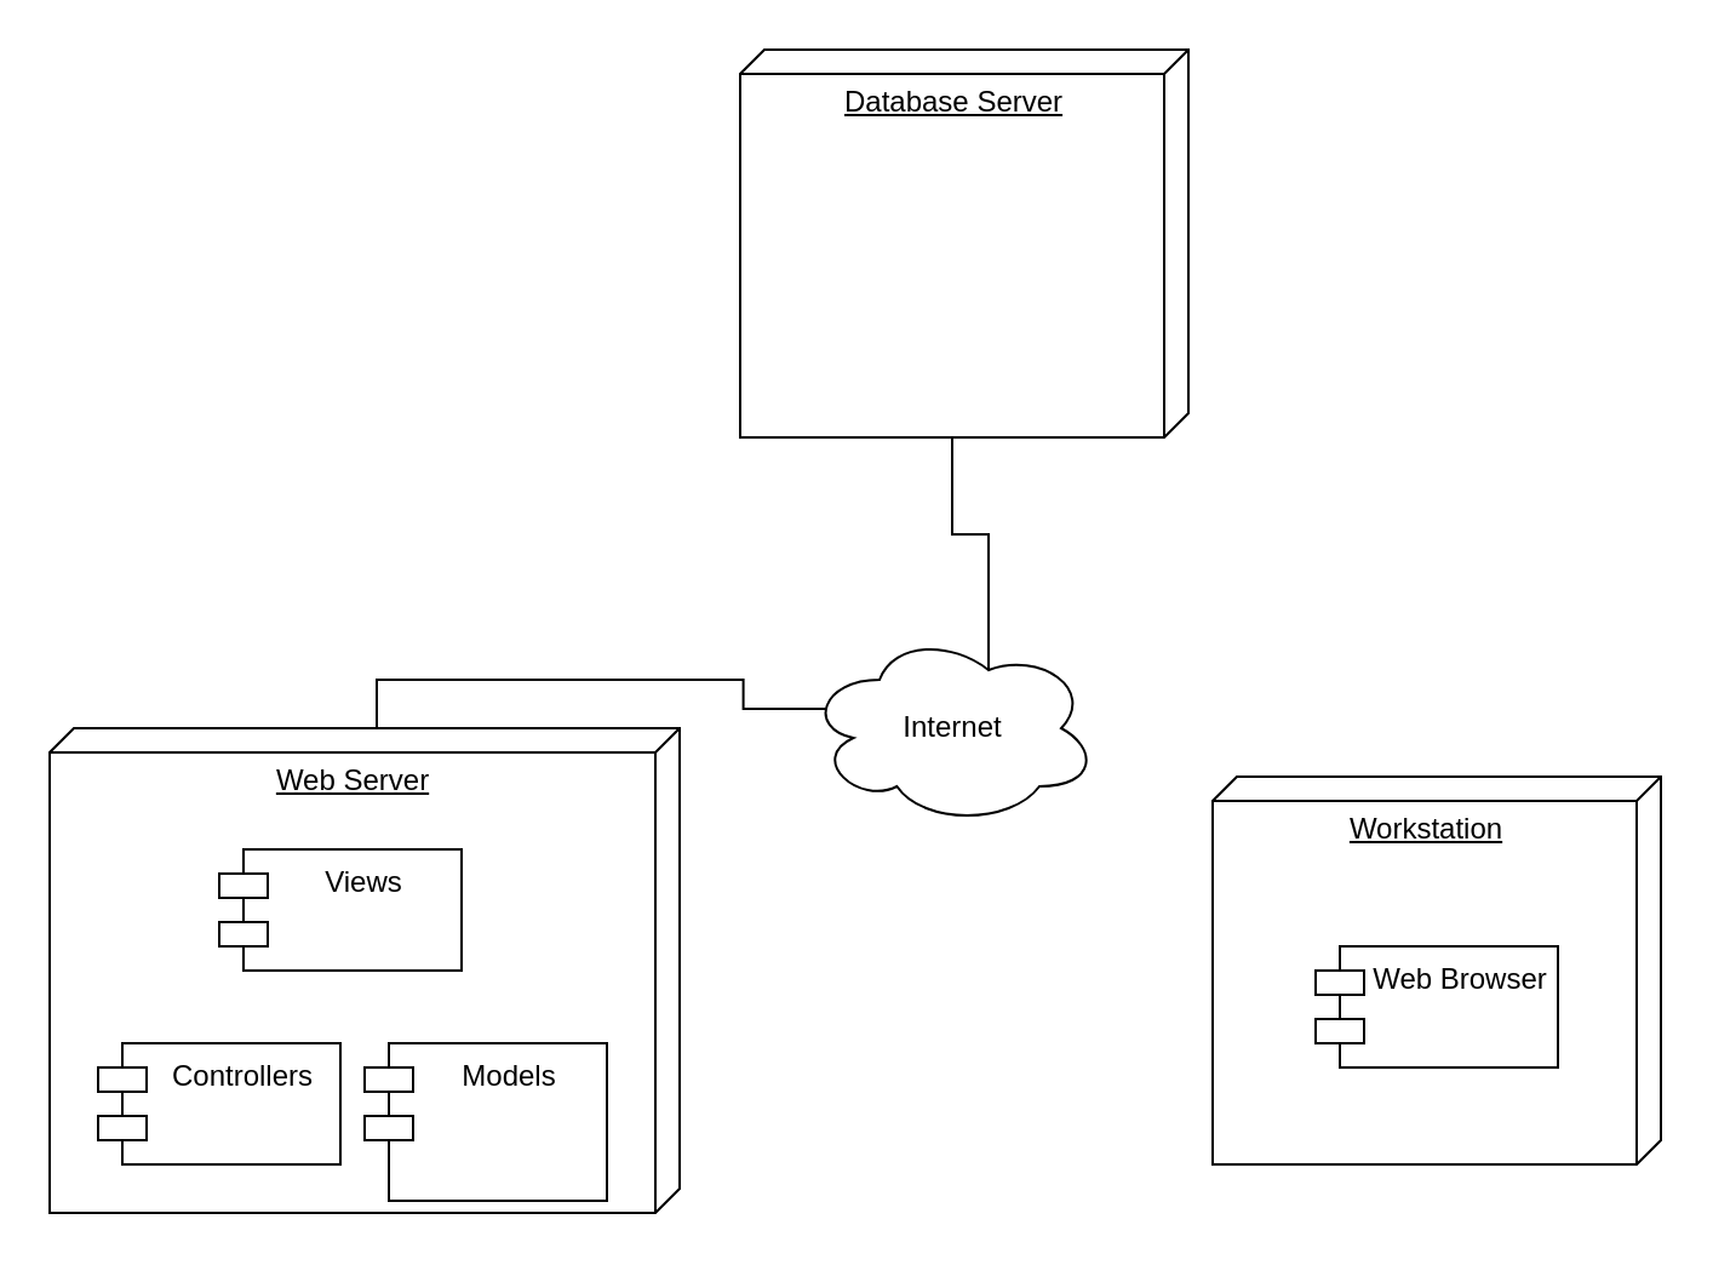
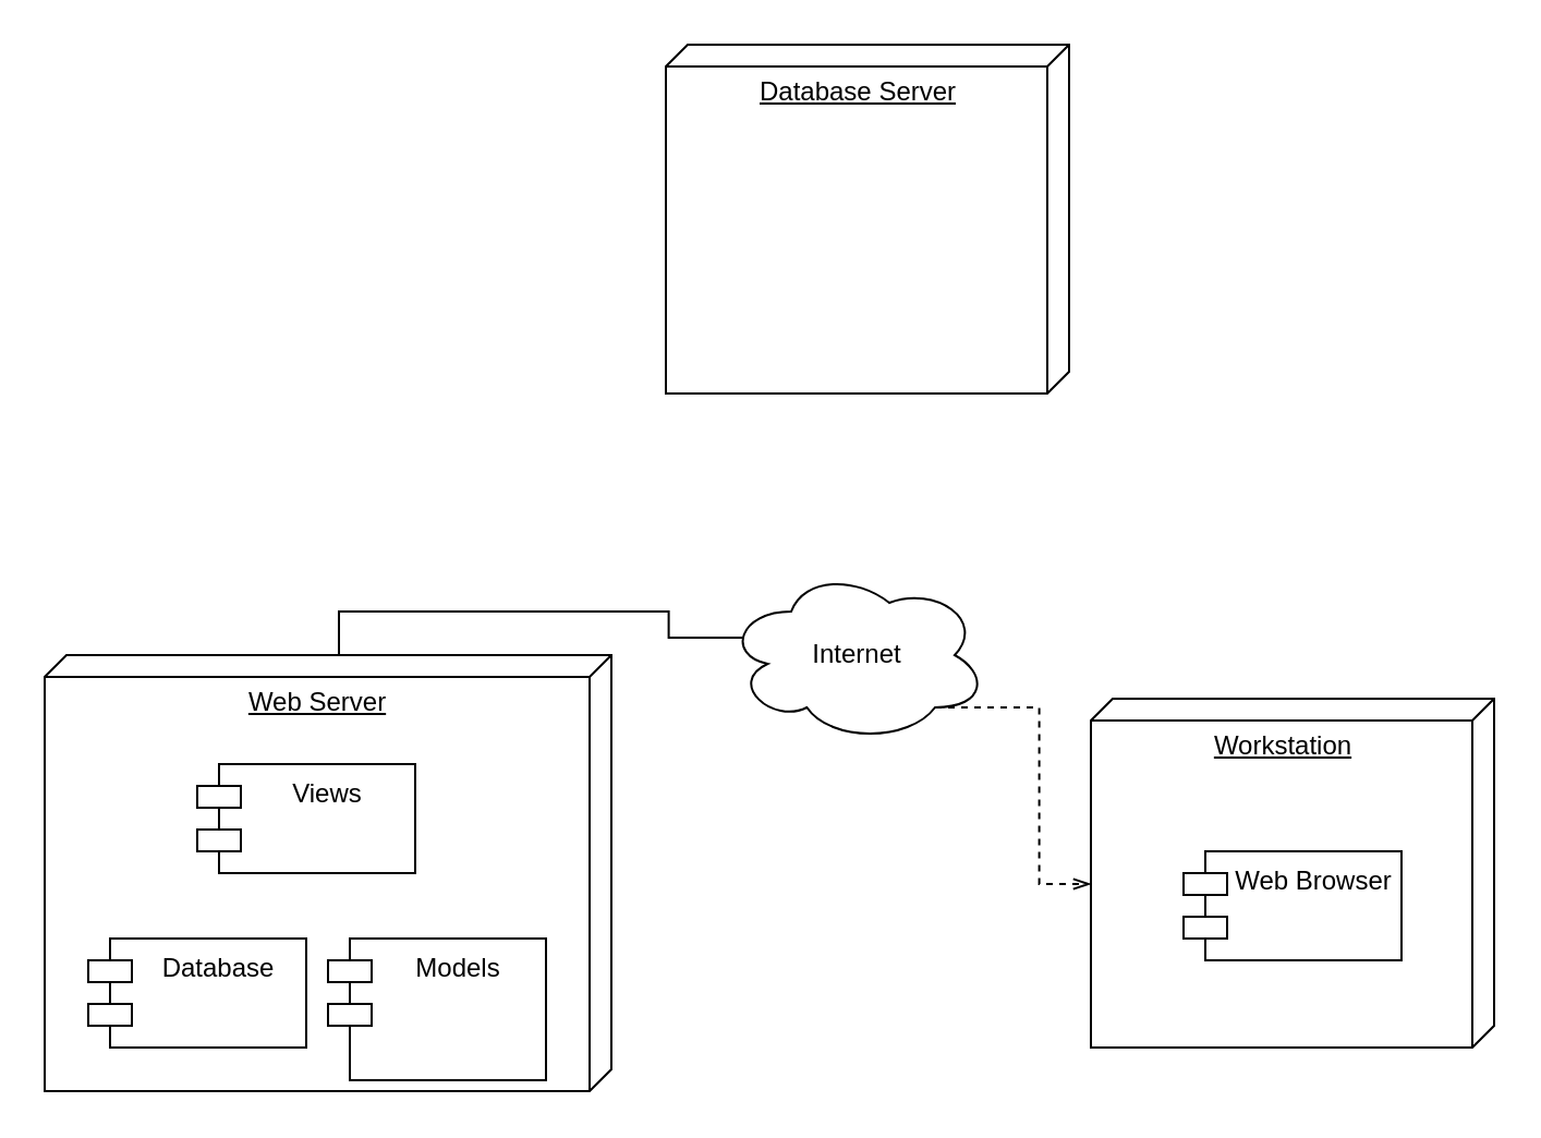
  <mxCell id="0" />
  <mxCell id="1" parent="0" />
  <mxCell id="2" value="Workstation" style="verticalAlign=top;align=center;spacingTop=8;spacingLeft=2;spacingRight=12;shape=cube;size=10;direction=south;fontStyle=4;html=1;" parent="1" vertex="1"><mxGeometry x="500" y="320" width="185" height="160" as="geometry" /></mxCell>
  <mxCell id="3" style="edgeStyle=orthogonalEdgeStyle;rounded=0;orthogonalLoop=1;jettySize=auto;html=1;exitX=0;exitY=0;exitDx=0;exitDy=125;exitPerimeter=0;entryX=0.07;entryY=0.4;entryDx=0;entryDy=0;entryPerimeter=0;endArrow=none;endFill=0;" parent="1" source="4" target="8" edge="1"><mxGeometry relative="1" as="geometry" /></mxCell>
  <mxCell id="4" value="Web Server" style="verticalAlign=top;align=center;spacingTop=8;spacingLeft=2;spacingRight=12;shape=cube;size=10;direction=south;fontStyle=4;html=1;" parent="1" vertex="1"><mxGeometry x="20" y="300" width="260" height="200" as="geometry" /></mxCell>
- <mxCell id="5" style="edgeStyle=orthogonalEdgeStyle;rounded=0;orthogonalLoop=1;jettySize=auto;html=1;exitX=0;exitY=0;exitDx=160;exitDy=97.5;exitPerimeter=0;entryX=0.625;entryY=0.2;entryDx=0;entryDy=0;entryPerimeter=0;endArrow=none;endFill=0;" parent="1" source="6" target="8" edge="1"><mxGeometry relative="1" as="geometry" /></mxCell>
  <mxCell id="6" value="Database Server" style="verticalAlign=top;align=center;spacingTop=8;spacingLeft=2;spacingRight=12;shape=cube;size=10;direction=south;fontStyle=4;html=1;" parent="1" vertex="1"><mxGeometry x="305" y="20" width="185" height="160" as="geometry" /></mxCell>
+ <mxCell id="7" style="edgeStyle=orthogonalEdgeStyle;rounded=0;orthogonalLoop=1;jettySize=auto;html=1;exitX=0.8;exitY=0.8;exitDx=0;exitDy=0;exitPerimeter=0;entryX=0;entryY=0;entryDx=85;entryDy=185;entryPerimeter=0;dashed=1;endArrow=openThin;endFill=0;" parent="1" source="8" target="2" edge="1"><mxGeometry relative="1" as="geometry" /></mxCell>
  <mxCell id="8" value="Internet" style="ellipse;shape=cloud;whiteSpace=wrap;html=1;" parent="1" vertex="1"><mxGeometry x="332.5" y="260" width="120" height="80" as="geometry" /></mxCell>
  <mxCell id="9" value="Views" style="shape=module;align=left;spacingLeft=20;align=center;verticalAlign=top;" parent="1" vertex="1"><mxGeometry x="90" y="350" width="100" height="50" as="geometry" /></mxCell>
- <mxCell id="10" value="Controllers" style="shape=module;align=left;spacingLeft=20;align=center;verticalAlign=top;" parent="1" vertex="1"><mxGeometry x="40" y="430" width="100" height="50" as="geometry" /></mxCell>
+ <mxCell id="10" value="Database" style="shape=module;align=left;spacingLeft=20;align=center;verticalAlign=top;" parent="1" vertex="1"><mxGeometry x="40" y="430" width="100" height="50" as="geometry" /></mxCell>
  <mxCell id="11" value="Models" style="shape=module;align=left;spacingLeft=20;align=center;verticalAlign=top;" parent="1" vertex="1"><mxGeometry x="150" y="430" width="100" height="65" as="geometry" /></mxCell>
  <mxCell id="12" value="Web Browser" style="shape=module;align=left;spacingLeft=20;align=center;verticalAlign=top;" parent="1" vertex="1"><mxGeometry x="542.5" y="390" width="100" height="50" as="geometry" /></mxCell>
